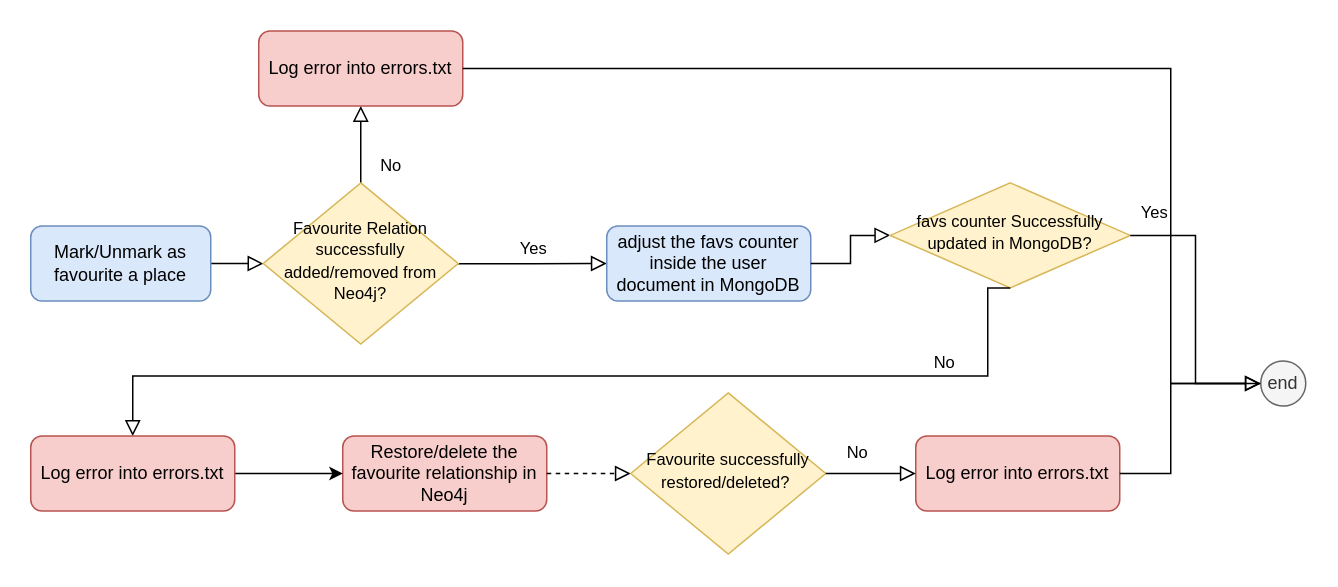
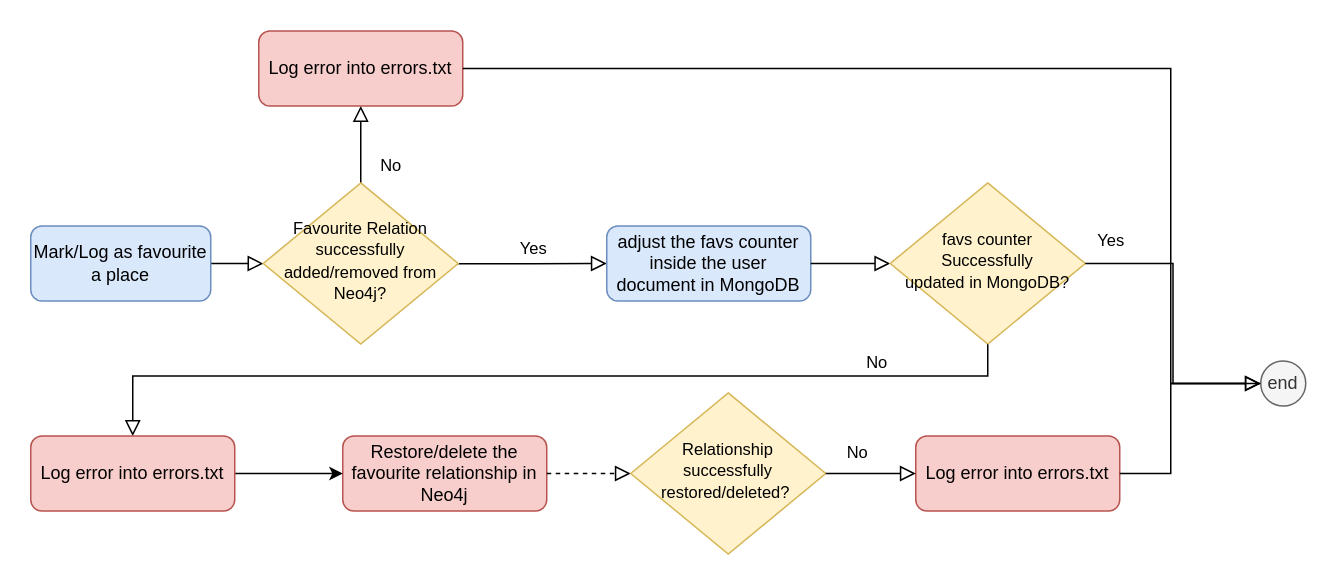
  <mxCell id="0" />
  <mxCell id="1" parent="0" />
  <mxCell id="2" value="" style="rounded=0;html=1;jettySize=auto;orthogonalLoop=1;fontSize=11;endArrow=block;endFill=0;endSize=8;strokeWidth=1;shadow=0;labelBackgroundColor=none;edgeStyle=orthogonalEdgeStyle;" edge="1" parent="1" source="3" target="6"><mxGeometry relative="1" as="geometry" /></mxCell>
- <mxCell id="3" value="Mark/Unmark as favourite a place" style="rounded=1;whiteSpace=wrap;html=1;fontSize=12;glass=0;strokeWidth=1;shadow=0;fillColor=#dae8fc;strokeColor=#6c8ebf;" vertex="1" parent="1"><mxGeometry x="20" y="150" width="120" height="50" as="geometry" /></mxCell>
+ <mxCell id="3" value="Mark/Log as favourite a place" style="rounded=1;whiteSpace=wrap;html=1;fontSize=12;glass=0;strokeWidth=1;shadow=0;fillColor=#dae8fc;strokeColor=#6c8ebf;" vertex="1" parent="1"><mxGeometry x="20" y="150" width="120" height="50" as="geometry" /></mxCell>
  <mxCell id="4" value="No" style="rounded=0;html=1;jettySize=auto;orthogonalLoop=1;fontSize=11;endArrow=block;endFill=0;endSize=8;strokeWidth=1;shadow=0;labelBackgroundColor=none;edgeStyle=orthogonalEdgeStyle;entryX=0.5;entryY=1;entryDx=0;entryDy=0;" edge="1" parent="1" source="6" target="14"><mxGeometry x="-0.58" y="-20" relative="1" as="geometry"><mxPoint as="offset" /><mxPoint x="240" y="10" as="targetPoint" /></mxGeometry></mxCell>
  <mxCell id="5" value="Yes" style="edgeStyle=orthogonalEdgeStyle;rounded=0;html=1;jettySize=auto;orthogonalLoop=1;fontSize=11;endArrow=block;endFill=0;endSize=8;strokeWidth=1;shadow=0;labelBackgroundColor=none;" edge="1" parent="1" source="6" target="7"><mxGeometry y="10" relative="1" as="geometry"><mxPoint as="offset" /></mxGeometry></mxCell>
  <mxCell id="6" value="&lt;font style=&quot;font-size: 11px&quot;&gt;Favourite Relation successfully added/removed from Neo4j?&lt;/font&gt;" style="rhombus;whiteSpace=wrap;html=1;shadow=0;fontFamily=Helvetica;fontSize=12;align=center;strokeWidth=1;spacing=6;spacingTop=-4;fillColor=#fff2cc;strokeColor=#d6b656;" vertex="1" parent="1"><mxGeometry x="175" y="121.25" width="130" height="107.5" as="geometry" /></mxCell>
  <mxCell id="7" value="adjust the favs counter inside the user document in MongoDB" style="rounded=1;whiteSpace=wrap;html=1;fontSize=12;glass=0;strokeWidth=1;shadow=0;fillColor=#dae8fc;strokeColor=#6c8ebf;" vertex="1" parent="1"><mxGeometry x="404" y="150" width="136" height="50" as="geometry" /></mxCell>
  <mxCell id="8" value="" style="rounded=0;html=1;jettySize=auto;orthogonalLoop=1;fontSize=11;endArrow=block;endFill=0;endSize=8;strokeWidth=1;shadow=0;labelBackgroundColor=none;edgeStyle=orthogonalEdgeStyle;exitX=1;exitY=0.5;exitDx=0;exitDy=0;entryX=0;entryY=0.5;entryDx=0;entryDy=0;" edge="1" parent="1" source="7" target="9"><mxGeometry y="20" relative="1" as="geometry"><mxPoint as="offset" /><mxPoint x="549.97" y="228.7" as="sourcePoint" /><mxPoint x="630" y="175" as="targetPoint" /></mxGeometry></mxCell>
- <mxCell id="9" value="&lt;font style=&quot;font-size: 11px&quot;&gt;favs counter Successfully &lt;br&gt;updated in MongoDB?&lt;/font&gt;" style="rhombus;whiteSpace=wrap;html=1;shadow=0;fontFamily=Helvetica;fontSize=12;align=center;strokeWidth=1;spacing=6;spacingTop=-4;fillColor=#fff2cc;strokeColor=#d6b656;" vertex="1" parent="1"><mxGeometry x="593" y="121.25" width="160" height="70" as="geometry" /></mxCell>
+ <mxCell id="9" value="&lt;font style=&quot;font-size: 11px&quot;&gt;favs counter Successfully &lt;br&gt;updated in MongoDB?&lt;/font&gt;" style="rhombus;whiteSpace=wrap;html=1;shadow=0;fontFamily=Helvetica;fontSize=12;align=center;strokeWidth=1;spacing=6;spacingTop=-4;fillColor=#fff2cc;strokeColor=#d6b656;" vertex="1" parent="1"><mxGeometry x="593" y="121.25" width="130" height="107.5" as="geometry" /></mxCell>
  <mxCell id="10" value="Yes" style="edgeStyle=orthogonalEdgeStyle;rounded=0;html=1;jettySize=auto;orthogonalLoop=1;fontSize=11;endArrow=none;endFill=0;endSize=8;strokeWidth=1;shadow=0;labelBackgroundColor=none;exitX=1;exitY=0.5;exitDx=0;exitDy=0;entryX=0;entryY=0.5;entryDx=0;entryDy=0;" edge="1" parent="1" source="9" target="11"><mxGeometry x="-0.83" y="15" relative="1" as="geometry"><mxPoint as="offset" /><mxPoint x="750" y="210" as="sourcePoint" /><mxPoint x="818" y="260" as="targetPoint" /></mxGeometry></mxCell>
  <mxCell id="11" value="end" style="ellipse;whiteSpace=wrap;html=1;fillColor=#f5f5f5;strokeColor=#666666;fontColor=#333333;" vertex="1" parent="1"><mxGeometry x="840" y="240" width="30" height="30" as="geometry" /></mxCell>
  <mxCell id="12" value="No" style="edgeStyle=orthogonalEdgeStyle;rounded=0;html=1;jettySize=auto;orthogonalLoop=1;fontSize=11;endArrow=block;endFill=0;endSize=8;strokeWidth=1;shadow=0;labelBackgroundColor=none;exitX=0.5;exitY=1;exitDx=0;exitDy=0;entryX=0.5;entryY=0;entryDx=0;entryDy=0;" edge="1" parent="1" source="9" target="21"><mxGeometry x="-0.699" y="-9" relative="1" as="geometry"><mxPoint as="offset" /><mxPoint x="530" y="285" as="sourcePoint" /><mxPoint x="88" y="270" as="targetPoint" /><Array as="points"><mxPoint x="658" y="250" /><mxPoint x="88" y="250" /></Array></mxGeometry></mxCell>
  <mxCell id="13" value="Restore/delete the favourite relationship in Neo4j" style="rounded=1;whiteSpace=wrap;html=1;fontSize=12;glass=0;strokeWidth=1;shadow=0;fillColor=#f8cecc;strokeColor=#b85450;" vertex="1" parent="1"><mxGeometry x="228" y="290" width="136" height="50" as="geometry" /></mxCell>
  <mxCell id="14" value="Log error into errors.txt" style="rounded=1;whiteSpace=wrap;html=1;fontSize=12;glass=0;strokeWidth=1;shadow=0;fillColor=#f8cecc;strokeColor=#b85450;" vertex="1" parent="1"><mxGeometry x="172" y="20" width="136" height="50" as="geometry" /></mxCell>
  <mxCell id="15" value="" style="edgeStyle=orthogonalEdgeStyle;rounded=0;html=1;jettySize=auto;orthogonalLoop=1;fontSize=11;endArrow=block;endFill=0;endSize=8;strokeWidth=1;shadow=0;labelBackgroundColor=none;exitX=1;exitY=0.5;exitDx=0;exitDy=0;entryX=0;entryY=0.5;entryDx=0;entryDy=0;" edge="1" parent="1" source="14" target="11"><mxGeometry y="10" relative="1" as="geometry"><mxPoint as="offset" /><mxPoint x="350" y="385" as="sourcePoint" /><mxPoint x="840" y="250" as="targetPoint" /><Array as="points"><mxPoint x="780" y="45" /><mxPoint x="780" y="255" /></Array></mxGeometry></mxCell>
  <mxCell id="16" value="Log error into errors.txt" style="rounded=1;whiteSpace=wrap;html=1;fontSize=12;glass=0;strokeWidth=1;shadow=0;fillColor=#f8cecc;strokeColor=#b85450;" vertex="1" parent="1"><mxGeometry x="610" y="290" width="136" height="50" as="geometry" /></mxCell>
  <mxCell id="17" value="" style="edgeStyle=orthogonalEdgeStyle;rounded=0;html=1;jettySize=auto;orthogonalLoop=1;fontSize=11;endArrow=block;endFill=0;endSize=8;strokeWidth=1;shadow=0;labelBackgroundColor=none;exitX=1;exitY=0.5;exitDx=0;exitDy=0;" edge="1" parent="1" source="16" target="11"><mxGeometry y="10" relative="1" as="geometry"><mxPoint as="offset" /><mxPoint x="708" y="295" as="sourcePoint" /><mxPoint x="1198" y="190" as="targetPoint" /><Array as="points"><mxPoint x="780" y="315" /><mxPoint x="780" y="255" /></Array></mxGeometry></mxCell>
  <mxCell id="18" value="" style="edgeStyle=orthogonalEdgeStyle;rounded=0;html=1;jettySize=auto;orthogonalLoop=1;fontSize=11;endArrow=block;endFill=0;endSize=8;strokeWidth=1;shadow=0;labelBackgroundColor=none;exitX=1;exitY=0.5;exitDx=0;exitDy=0;entryX=0;entryY=0.5;entryDx=0;entryDy=0;dashed=1;" edge="1" parent="1" source="13" target="19"><mxGeometry y="10" relative="1" as="geometry"><mxPoint as="offset" /><mxPoint x="420" y="355" as="sourcePoint" /><mxPoint x="350" y="330" as="targetPoint" /><Array as="points"><mxPoint x="364" y="315" /></Array></mxGeometry></mxCell>
- <mxCell id="19" value="&lt;span style=&quot;font-size: 11px&quot;&gt;Favourite successfully restored/deleted?&amp;nbsp;&lt;/span&gt;" style="rhombus;whiteSpace=wrap;html=1;shadow=0;fontFamily=Helvetica;fontSize=12;align=center;strokeWidth=1;spacing=6;spacingTop=-4;fillColor=#fff2cc;strokeColor=#d6b656;" vertex="1" parent="1"><mxGeometry x="420" y="261.25" width="130" height="107.5" as="geometry" /></mxCell>
+ <mxCell id="19" value="&lt;span style=&quot;font-size: 11px&quot;&gt;Relationship successfully restored/deleted?&amp;nbsp;&lt;/span&gt;" style="rhombus;whiteSpace=wrap;html=1;shadow=0;fontFamily=Helvetica;fontSize=12;align=center;strokeWidth=1;spacing=6;spacingTop=-4;fillColor=#fff2cc;strokeColor=#d6b656;" vertex="1" parent="1"><mxGeometry x="420" y="261.25" width="130" height="107.5" as="geometry" /></mxCell>
  <mxCell id="20" style="edgeStyle=orthogonalEdgeStyle;rounded=0;orthogonalLoop=1;jettySize=auto;html=1;exitX=1;exitY=0.5;exitDx=0;exitDy=0;entryX=0;entryY=0.5;entryDx=0;entryDy=0;" edge="1" parent="1" source="21" target="13"><mxGeometry relative="1" as="geometry" /></mxCell>
  <mxCell id="21" value="Log error into errors.txt" style="rounded=1;whiteSpace=wrap;html=1;fontSize=12;glass=0;strokeWidth=1;shadow=0;fillColor=#f8cecc;strokeColor=#b85450;" vertex="1" parent="1"><mxGeometry x="20" y="290" width="136" height="50" as="geometry" /></mxCell>
  <mxCell id="22" value="" style="edgeStyle=orthogonalEdgeStyle;rounded=0;html=1;jettySize=auto;orthogonalLoop=1;fontSize=11;endArrow=block;endFill=0;endSize=8;strokeWidth=1;shadow=0;labelBackgroundColor=none;exitX=1;exitY=0.5;exitDx=0;exitDy=0;entryX=0;entryY=0.5;entryDx=0;entryDy=0;" edge="1" parent="1" source="19" target="16"><mxGeometry y="10" relative="1" as="geometry"><mxPoint as="offset" /><mxPoint x="550" y="314.66" as="sourcePoint" /><mxPoint x="600" y="315" as="targetPoint" /><Array as="points" /></mxGeometry></mxCell>
  <mxCell id="23" value="No" style="edgeLabel;html=1;align=center;verticalAlign=middle;resizable=0;points=[];" vertex="1" connectable="0" parent="22"><mxGeometry x="0.248" y="1" relative="1" as="geometry"><mxPoint x="-17" y="-14" as="offset" /></mxGeometry></mxCell>
